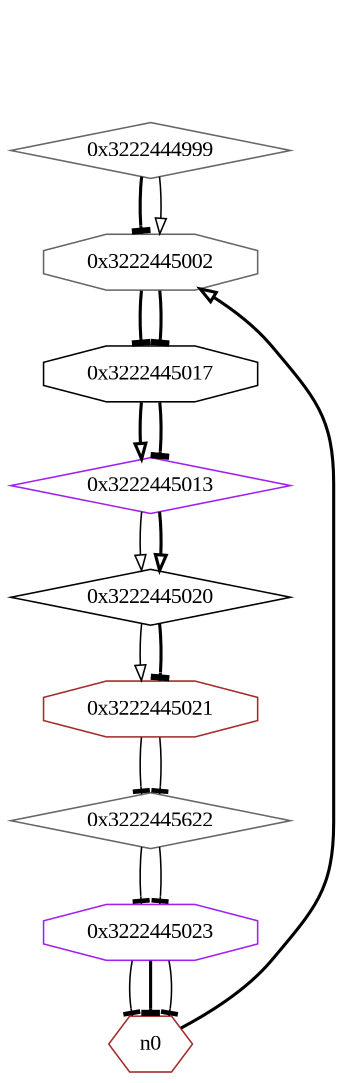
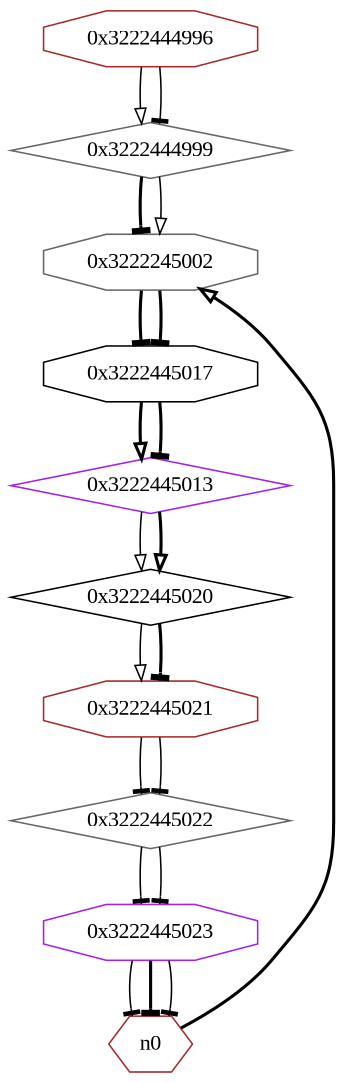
  digraph {
    fontname="Liberation Serif"
    node [color=brown fontname="Liberation Serif" shape=octagon]
    edge [arrowhead=tee fontname="Liberation Serif" style=solid]
+   n1 [label="0x3222444996"]
    n2 [color=gray40 label="0x3222444999" shape=diamond]
-   n3 [color=gray40 label="0x3222445002"]
+   n3 [color=gray40 label="0x3222245002"]
    n4 [color=black label="0x3222445017"]
    n5 [color=purple label="0x3222445013" shape=diamond]
    n6 [color=black label="0x3222445020" shape=diamond]
    n7 [label="0x3222445021"]
-   n8 [color=gray40 label="0x3222445622" shape=diamond]
+   n8 [color=gray40 label="0x3222445022" shape=diamond]
    n9 [color=purple label="0x3222445023"]
    n0 [shape=hexagon]
+   n1 -> n2 [arrowhead=onormal]
+   n1 -> n2
    n2 -> n3 [style=bold]
    n2 -> n3 [arrowhead=onormal]
    n3 -> n4 [style=bold]
    n3 -> n4 [style=bold]
    n4 -> n5 [arrowhead=onormal style=bold]
    n4 -> n5 [style=bold]
    n5 -> n6 [arrowhead=onormal]
    n5 -> n6 [arrowhead=onormal style=bold]
    n6 -> n7 [arrowhead=onormal]
    n6 -> n7 [style=bold]
    n7 -> n8
    n7 -> n8
    n8 -> n9
    n8 -> n9
    n9 -> n0
    n9 -> n0 [style=bold]
    n9 -> n0
    n0 -> n3 [arrowhead=onormal style=bold]
  }
